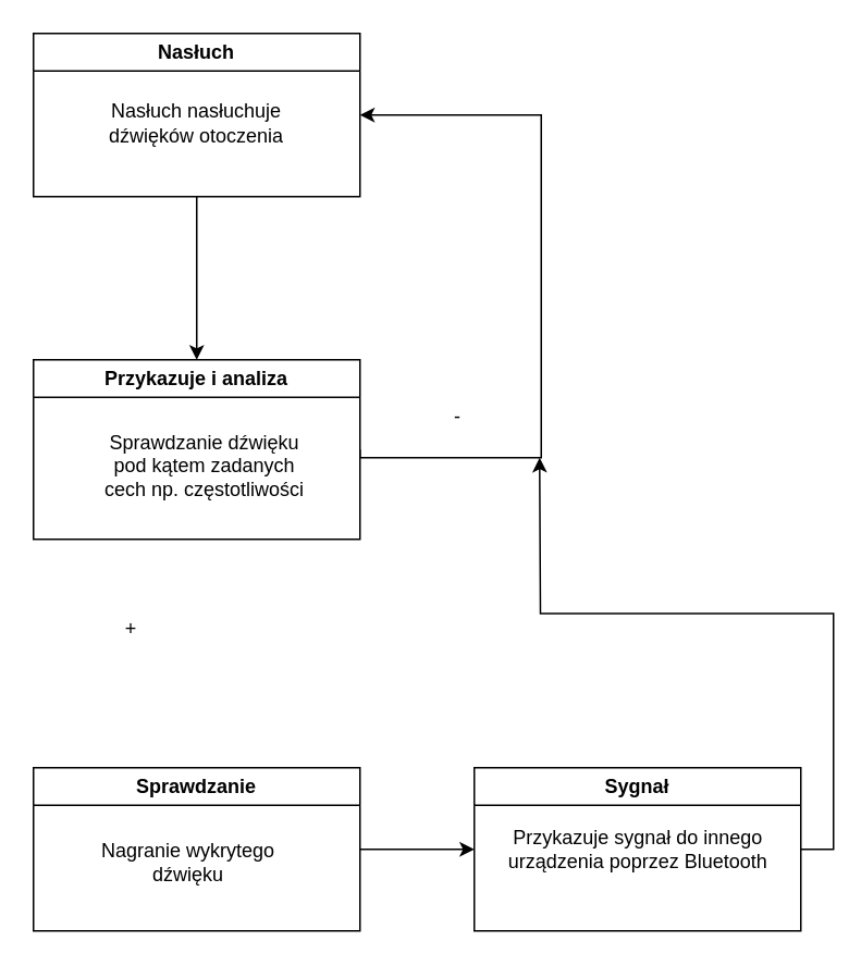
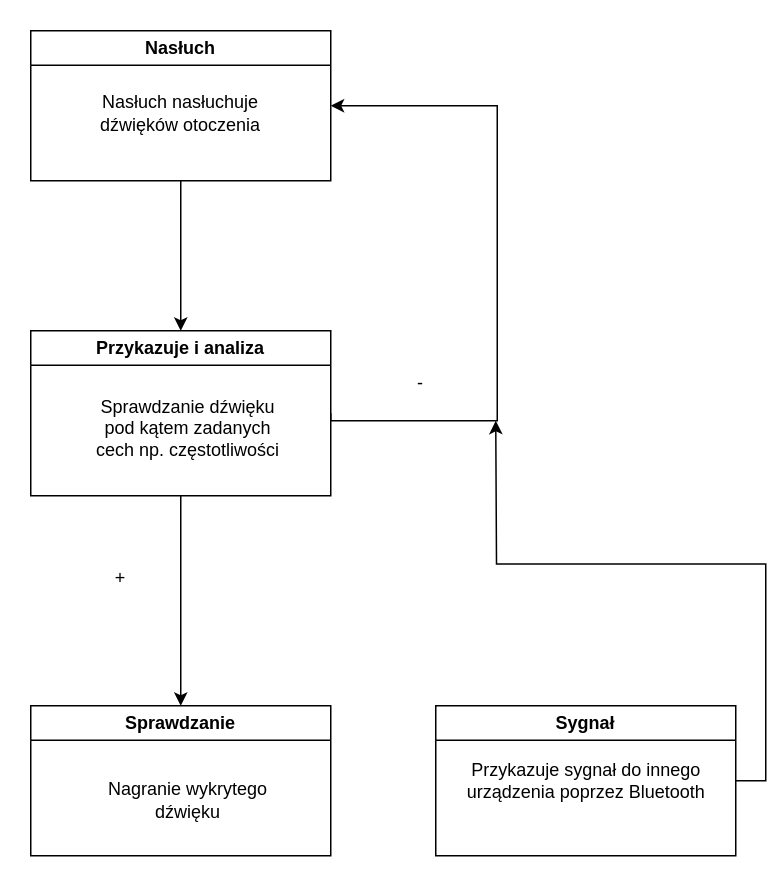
  <mxCell id="0" />
  <mxCell id="1" parent="0" />
  <mxCell id="2" style="edgeStyle=orthogonalEdgeStyle;rounded=0;orthogonalLoop=1;jettySize=auto;html=1;exitX=0.5;exitY=1;exitDx=0;exitDy=0;entryX=0.5;entryY=0;entryDx=0;entryDy=0;" edge="1" parent="1" source="3" target="7"><mxGeometry relative="1" as="geometry" /></mxCell>
  <mxCell id="3" value="Nasłuch" style="swimlane;whiteSpace=wrap;html=1;startSize=23;" vertex="1" parent="1"><mxGeometry x="20" y="20" width="200" height="100" as="geometry" /></mxCell>
  <mxCell id="4" value="Nasłuch nasłuchuje dźwięków otoczenia" style="text;html=1;align=center;verticalAlign=middle;whiteSpace=wrap;rounded=0;" vertex="1" parent="3"><mxGeometry x="30" y="30" width="140" height="50" as="geometry" /></mxCell>
+ <mxCell id="5" style="edgeStyle=orthogonalEdgeStyle;rounded=0;orthogonalLoop=1;jettySize=auto;html=1;exitX=0.5;exitY=1;exitDx=0;exitDy=0;entryX=0.5;entryY=0;entryDx=0;entryDy=0;" edge="1" parent="1" source="7" target="10"><mxGeometry relative="1" as="geometry" /></mxCell>
  <mxCell id="6" style="edgeStyle=orthogonalEdgeStyle;rounded=0;orthogonalLoop=1;jettySize=auto;html=1;exitX=1;exitY=0.5;exitDx=0;exitDy=0;entryX=1;entryY=0.5;entryDx=0;entryDy=0;" edge="1" parent="1" source="7" target="3"><mxGeometry relative="1" as="geometry"><mxPoint x="330" y="60" as="targetPoint" /><Array as="points"><mxPoint x="220" y="280" /><mxPoint x="331" y="280" /><mxPoint x="331" y="70" /></Array></mxGeometry></mxCell>
  <mxCell id="7" value="Przykazuje i analiza" style="swimlane;whiteSpace=wrap;html=1;" vertex="1" parent="1"><mxGeometry x="20" y="220" width="200" height="110" as="geometry" /></mxCell>
  <mxCell id="8" value="Sprawdzanie dźwięku pod kątem zadanych cech np. częstotliwości" style="text;html=1;align=center;verticalAlign=middle;whiteSpace=wrap;rounded=0;" vertex="1" parent="7"><mxGeometry x="40" y="40" width="130" height="50" as="geometry" /></mxCell>
- <mxCell id="9" style="edgeStyle=orthogonalEdgeStyle;rounded=0;orthogonalLoop=1;jettySize=auto;html=1;exitX=1;exitY=0.5;exitDx=0;exitDy=0;entryX=0;entryY=0.5;entryDx=0;entryDy=0;" edge="1" parent="1" source="10" target="13"><mxGeometry relative="1" as="geometry" /></mxCell>
  <mxCell id="10" value="Sprawdzanie" style="swimlane;whiteSpace=wrap;html=1;" vertex="1" parent="1"><mxGeometry x="20" y="470" width="200" height="100" as="geometry" /></mxCell>
- <mxCell id="11" value="Nagranie wykrytego dźwięku" style="text;html=1;align=center;verticalAlign=middle;whiteSpace=wrap;rounded=0;" vertex="1" parent="10"><mxGeometry x="30" y="30" width="130" height="55" as="geometry" /></mxCell>
+ <mxCell id="11" value="Nagranie wykrytego dźwięku" style="text;html=1;align=center;verticalAlign=middle;whiteSpace=wrap;rounded=0;" vertex="1" parent="10"><mxGeometry x="40" y="35" width="130" height="55" as="geometry" /></mxCell>
  <mxCell id="12" style="edgeStyle=orthogonalEdgeStyle;rounded=0;orthogonalLoop=1;jettySize=auto;html=1;exitX=1;exitY=0.5;exitDx=0;exitDy=0;" edge="1" parent="1" source="13"><mxGeometry relative="1" as="geometry"><mxPoint x="330" y="280" as="targetPoint" /></mxGeometry></mxCell>
  <mxCell id="13" value="Sygnał" style="swimlane;whiteSpace=wrap;html=1;startSize=23;" vertex="1" parent="1"><mxGeometry x="290" y="470" width="200" height="100" as="geometry" /></mxCell>
  <mxCell id="14" value="Przykazuje sygnał do innego &lt;br&gt;urządzenia poprzez Bluetooth" style="text;html=1;align=center;verticalAlign=middle;resizable=0;points=[];autosize=1;strokeColor=none;fillColor=none;" vertex="1" parent="13"><mxGeometry x="10" y="30" width="180" height="40" as="geometry" /></mxCell>
  <mxCell id="15" value="+" style="text;html=1;align=center;verticalAlign=middle;whiteSpace=wrap;rounded=0;" vertex="1" parent="1"><mxGeometry x="50" y="370" width="60" height="30" as="geometry" /></mxCell>
  <mxCell id="16" value="-" style="text;html=1;align=center;verticalAlign=middle;whiteSpace=wrap;rounded=0;" vertex="1" parent="1"><mxGeometry x="250" y="240" width="60" height="30" as="geometry" /></mxCell>
